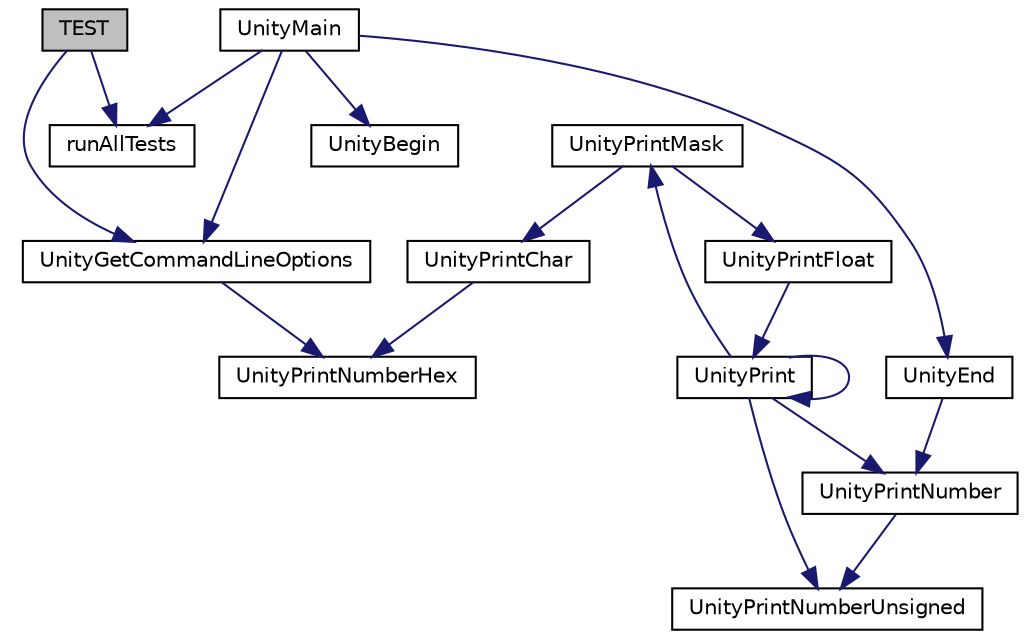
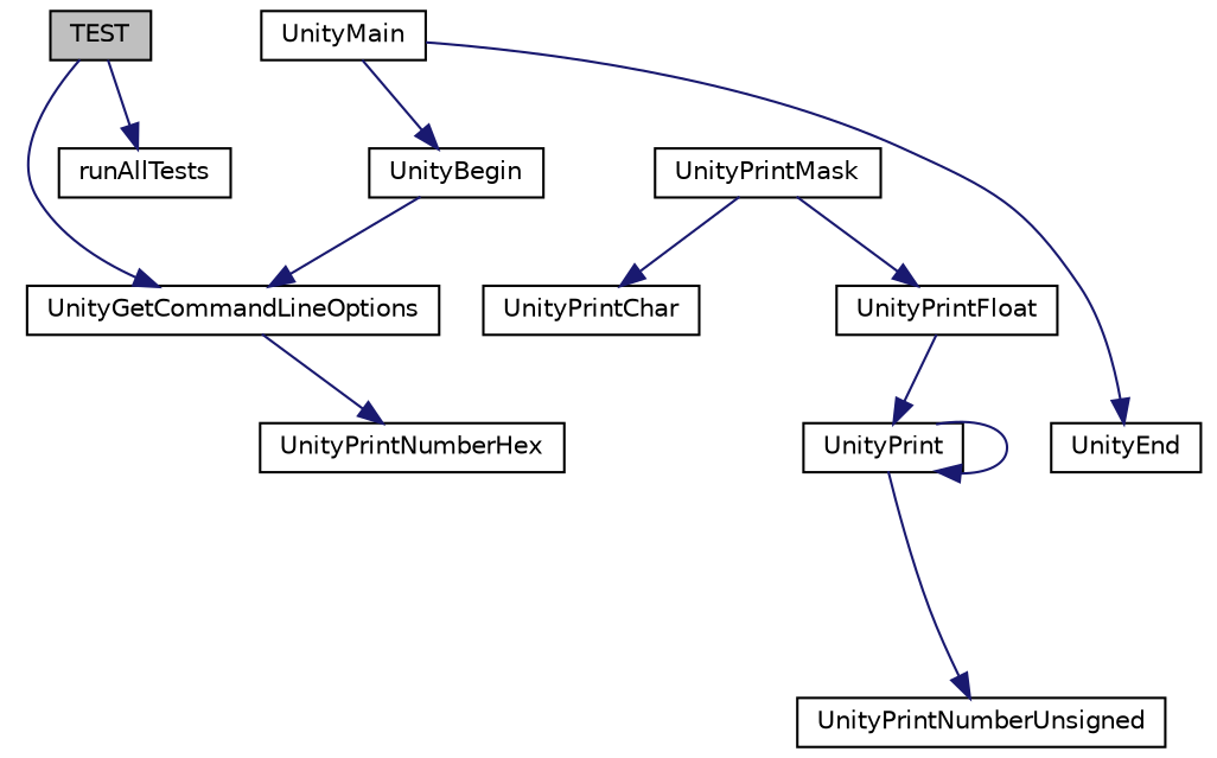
  digraph {
    rankdir=TB
    node [color=black fillcolor=white fontname=Helvetica fontsize=10 shape=record style=filled]
    edge [color=midnightblue fontname=Helvetica fontsize=10 labelfontname=Helvetica labelfontsize=10 style=solid]
    n1 [fillcolor=grey75 fontcolor=black height=0.2 label=TEST width=0.4]
    n2 [height=0.2 label=UnityGetCommandLineOptions width=0.4]
    n3 [height=0.2 label=runAllTests width=0.4]
    n4 [height=0.2 label=UnityPrintNumberHex width=0.4]
    n5 [height=0.2 label=UnityMain width=0.4]
    n6 [height=0.2 label=UnityBegin width=0.4]
    n7 [height=0.2 label=UnityEnd width=0.4]
-   n8 [height=0.2 label=UnityPrintNumber width=0.4]
    n9 [height=0.2 label=UnityPrint width=0.4]
    n10 [height=0.2 label=UnityPrintNumberUnsigned width=0.4]
    n11 [height=0.2 label=UnityPrintMask width=0.4]
    n12 [height=0.2 label=UnityPrintChar width=0.4]
    n13 [height=0.2 label=UnityPrintFloat width=0.4]
    n1 -> n2
    n1 -> n3
    n2 -> n4
-   n5 -> n2
-   n5 -> n3
+   n6 -> n2
    n5 -> n6
    n5 -> n7
-   n7 -> n8
-   n8 -> n10
-   n9 -> n8
    n9 -> n9
    n9 -> n10
-   n9 -> n11
    n11 -> n12
    n11 -> n13
-   n12 -> n4
    n13 -> n9
  }
